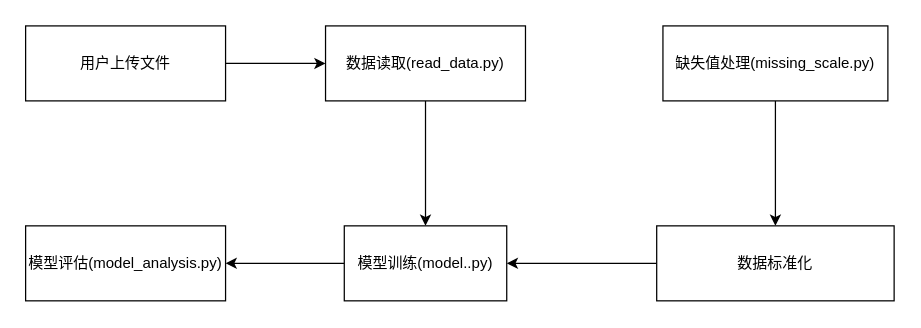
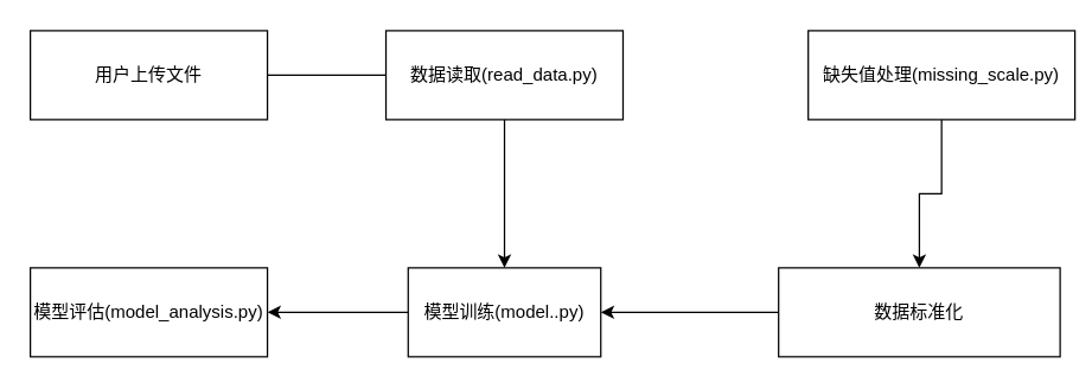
  <mxCell id="0" />
  <mxCell id="1" parent="0" />
- <mxCell id="2" value="" style="edgeStyle=orthogonalEdgeStyle;rounded=0;orthogonalLoop=1;jettySize=auto;html=1;" edge="1" parent="1" source="3" target="5"><mxGeometry relative="1" as="geometry" /></mxCell>
+ <mxCell id="2" value="" style="edgeStyle=orthogonalEdgeStyle;rounded=0;orthogonalLoop=1;jettySize=auto;html=1;endArrow=none;" edge="1" parent="1" source="3" target="5"><mxGeometry relative="1" as="geometry" /></mxCell>
  <mxCell id="3" value="用户上传文件" style="rounded=0;whiteSpace=wrap;html=1;" vertex="1" parent="1"><mxGeometry y="20" width="160" height="60" as="geometry" x="20" /></mxCell>
  <mxCell id="4" value="" style="edgeStyle=orthogonalEdgeStyle;rounded=0;orthogonalLoop=1;jettySize=auto;html=1;" edge="1" parent="1" source="5" target="11"><mxGeometry relative="1" as="geometry" /></mxCell>
  <mxCell id="5" value="数据读取(read_data.py)" style="rounded=0;whiteSpace=wrap;html=1;" vertex="1" parent="1"><mxGeometry x="260" y="20" width="160" height="60" as="geometry" /></mxCell>
  <mxCell id="6" value="" style="edgeStyle=orthogonalEdgeStyle;rounded=0;orthogonalLoop=1;jettySize=auto;html=1;" edge="1" parent="1" source="7" target="9"><mxGeometry relative="1" as="geometry" /></mxCell>
- <mxCell id="7" value="缺失值处理(missing_scale.py)" style="rounded=0;whiteSpace=wrap;html=1;" vertex="1" parent="1"><mxGeometry x="530" y="20" width="180" height="60" as="geometry" /></mxCell>
+ <mxCell id="7" value="缺失值处理(missing_scale.py)" style="rounded=0;whiteSpace=wrap;html=1;" vertex="1" parent="1"><mxGeometry x="545" y="20" width="180" height="60" as="geometry" /></mxCell>
  <mxCell id="8" value="" style="edgeStyle=orthogonalEdgeStyle;rounded=0;orthogonalLoop=1;jettySize=auto;html=1;" edge="1" parent="1" source="9" target="11"><mxGeometry relative="1" as="geometry" /></mxCell>
  <mxCell id="9" value="数据标准化" style="rounded=0;whiteSpace=wrap;html=1;" vertex="1" parent="1"><mxGeometry x="525" y="180" width="190" height="60" as="geometry" /></mxCell>
  <mxCell id="10" value="" style="edgeStyle=orthogonalEdgeStyle;rounded=0;orthogonalLoop=1;jettySize=auto;html=1;" edge="1" parent="1" source="11" target="12"><mxGeometry relative="1" as="geometry" /></mxCell>
  <mxCell id="11" value="模型训练(model..py)" style="rounded=0;whiteSpace=wrap;html=1;" vertex="1" parent="1"><mxGeometry x="275" y="180" width="130" height="60" as="geometry" /></mxCell>
  <mxCell id="12" value="模型评估(model_analysis.py)" style="rounded=0;whiteSpace=wrap;html=1;" vertex="1" parent="1"><mxGeometry y="180" width="160" height="60" as="geometry" x="20" /></mxCell>
